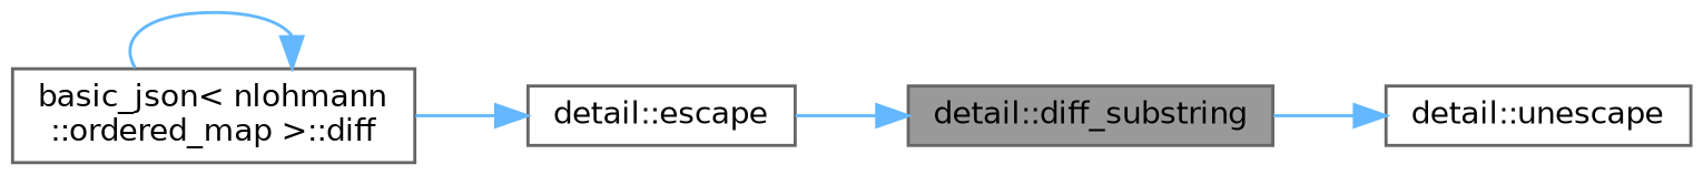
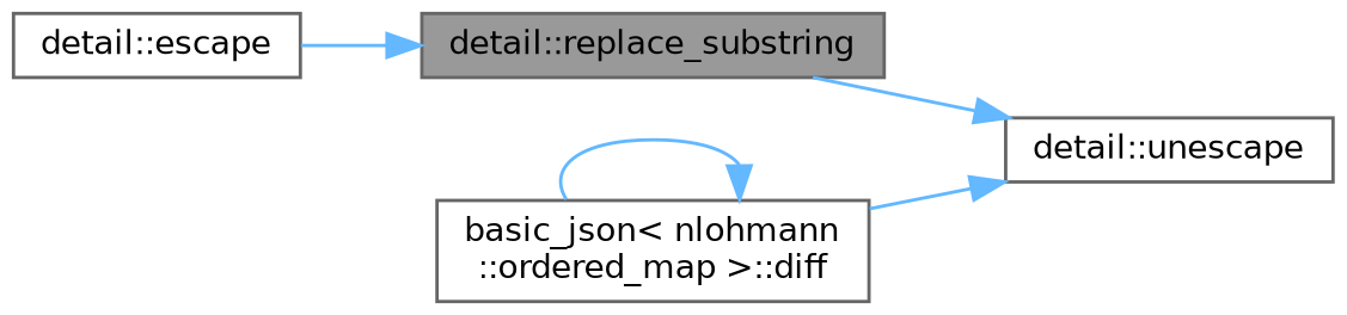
  digraph {
    rankdir=RL
    node [color=grey40 fillcolor=white fontname=Helvetica fontsize=10 shape=box style=filled]
    edge [color=steelblue1 dir=back fontname=Helvetica fontsize=10 labelfontname=Helvetica labelfontsize=10 style=solid]
-   n1 [color=gray40 fillcolor=grey60 fontcolor=black height=0.2 label="detail::diff_substring" width=0.4]
+   n1 [color=gray40 fillcolor=grey60 fontcolor=black height=0.2 label="detail::replace_substring" width=0.4]
    n2 [height=0.2 label="detail::escape" width=0.4]
    n3 [height=0.2 label="basic_json\< nlohmann\l::ordered_map \>::diff" width=0.4]
    n4 [height=0.2 label="detail::unescape" width=0.4]
    n1 -> n2
-   n2 -> n3
+   n4 -> n3
    n3 -> n3
    n4 -> n1
  }
